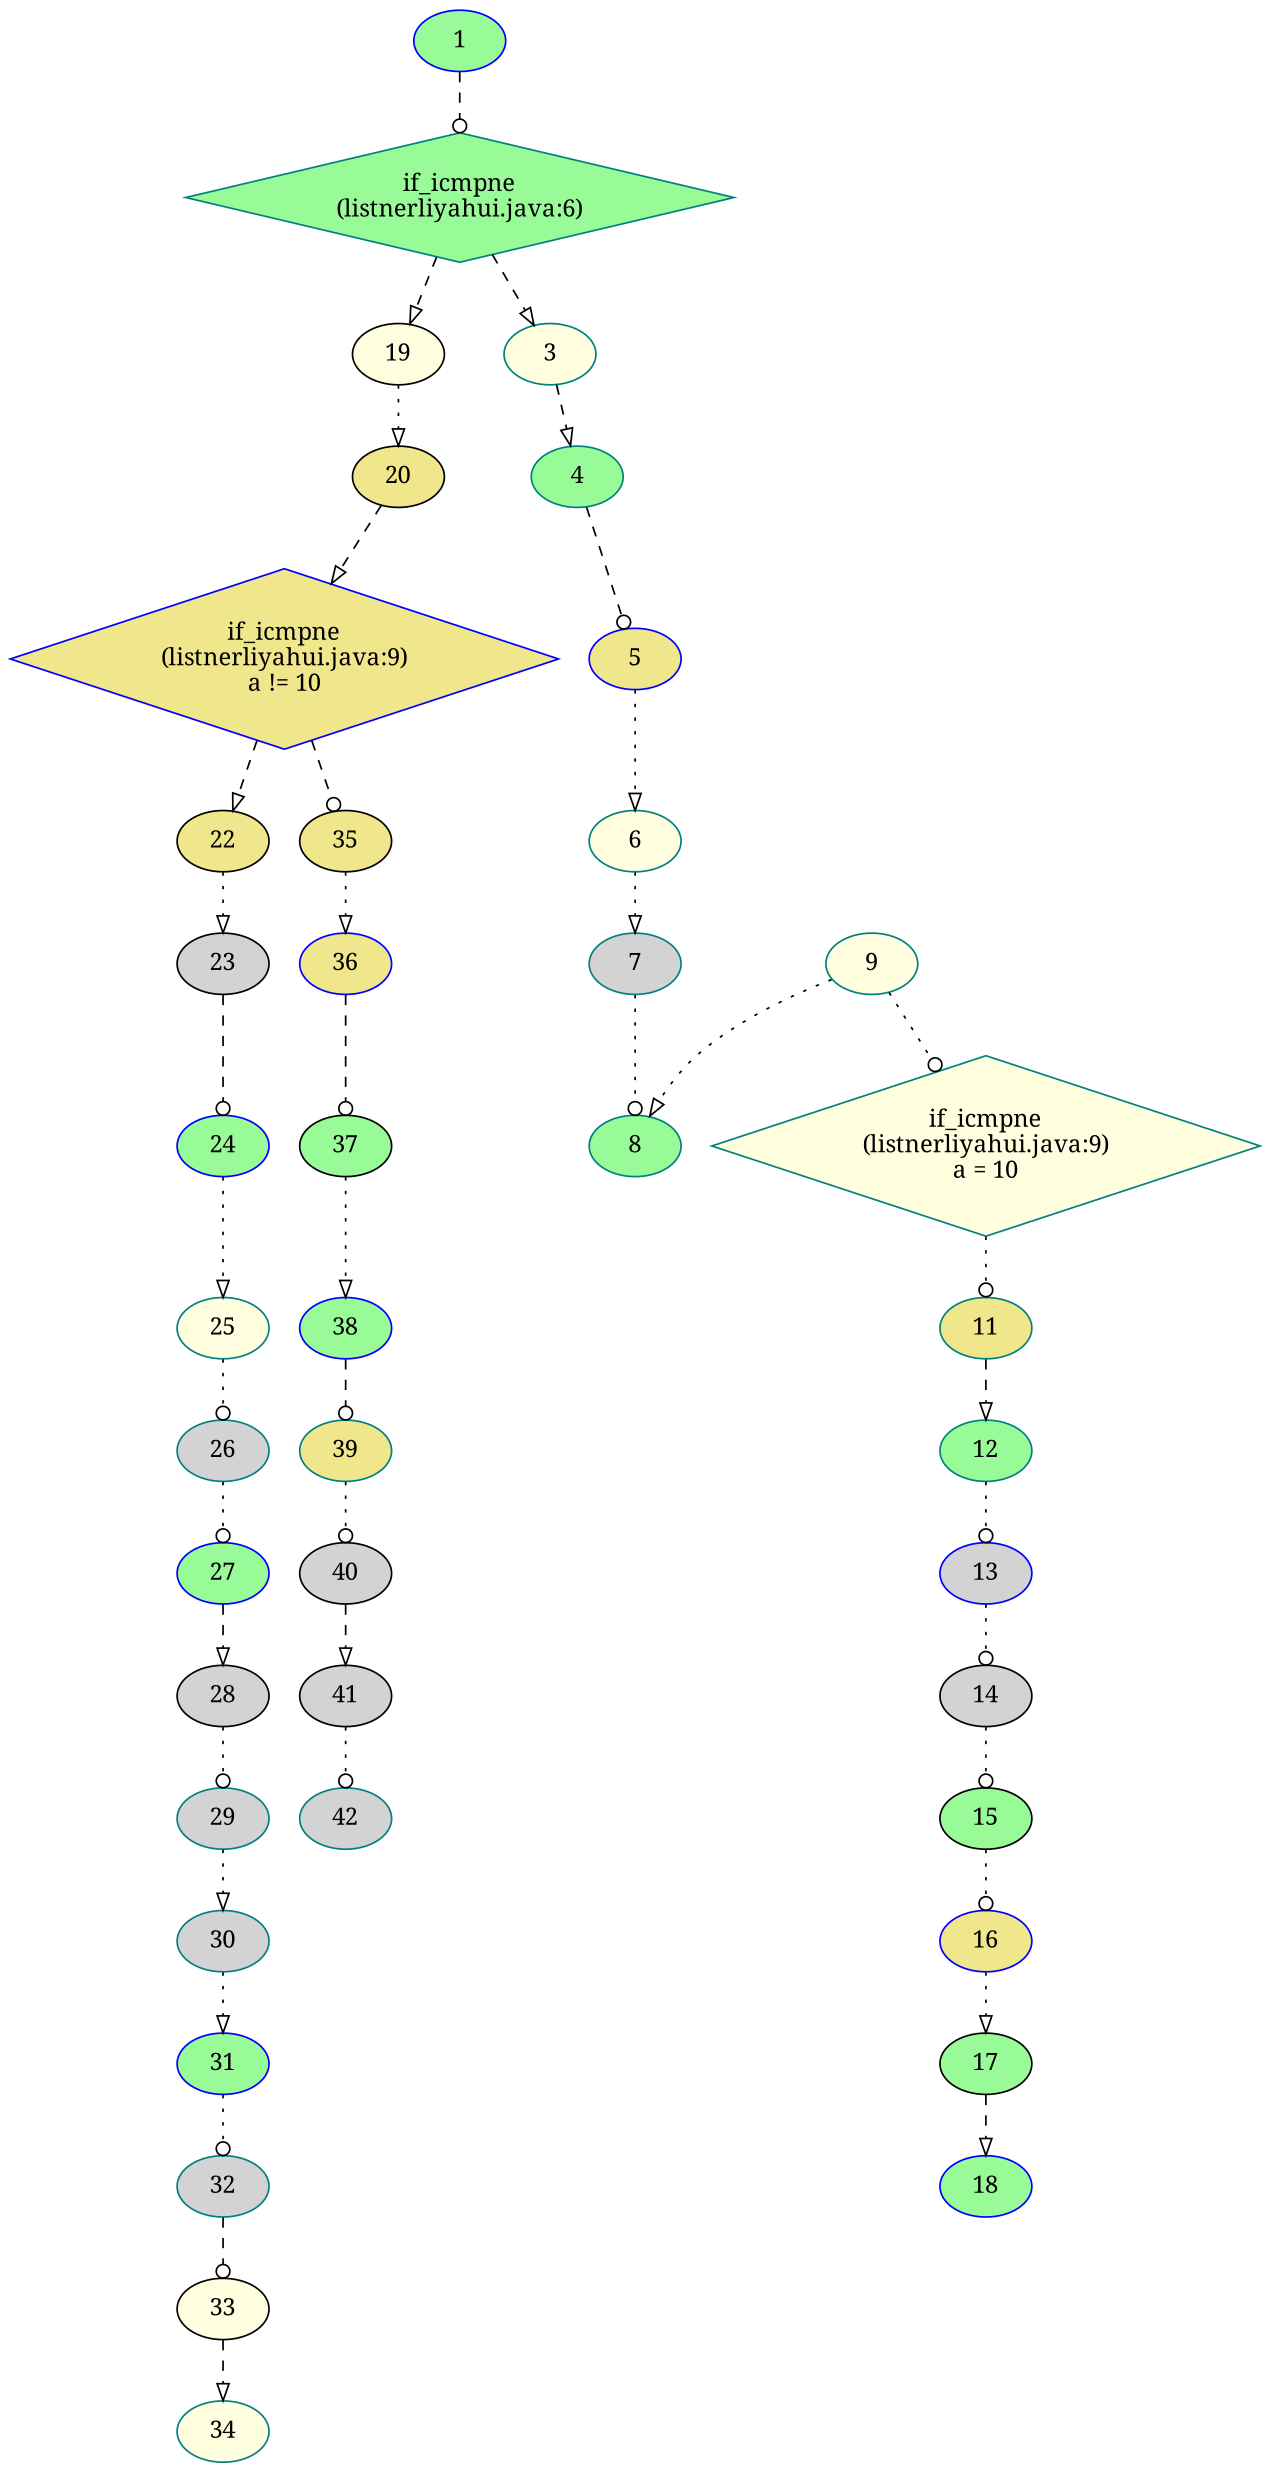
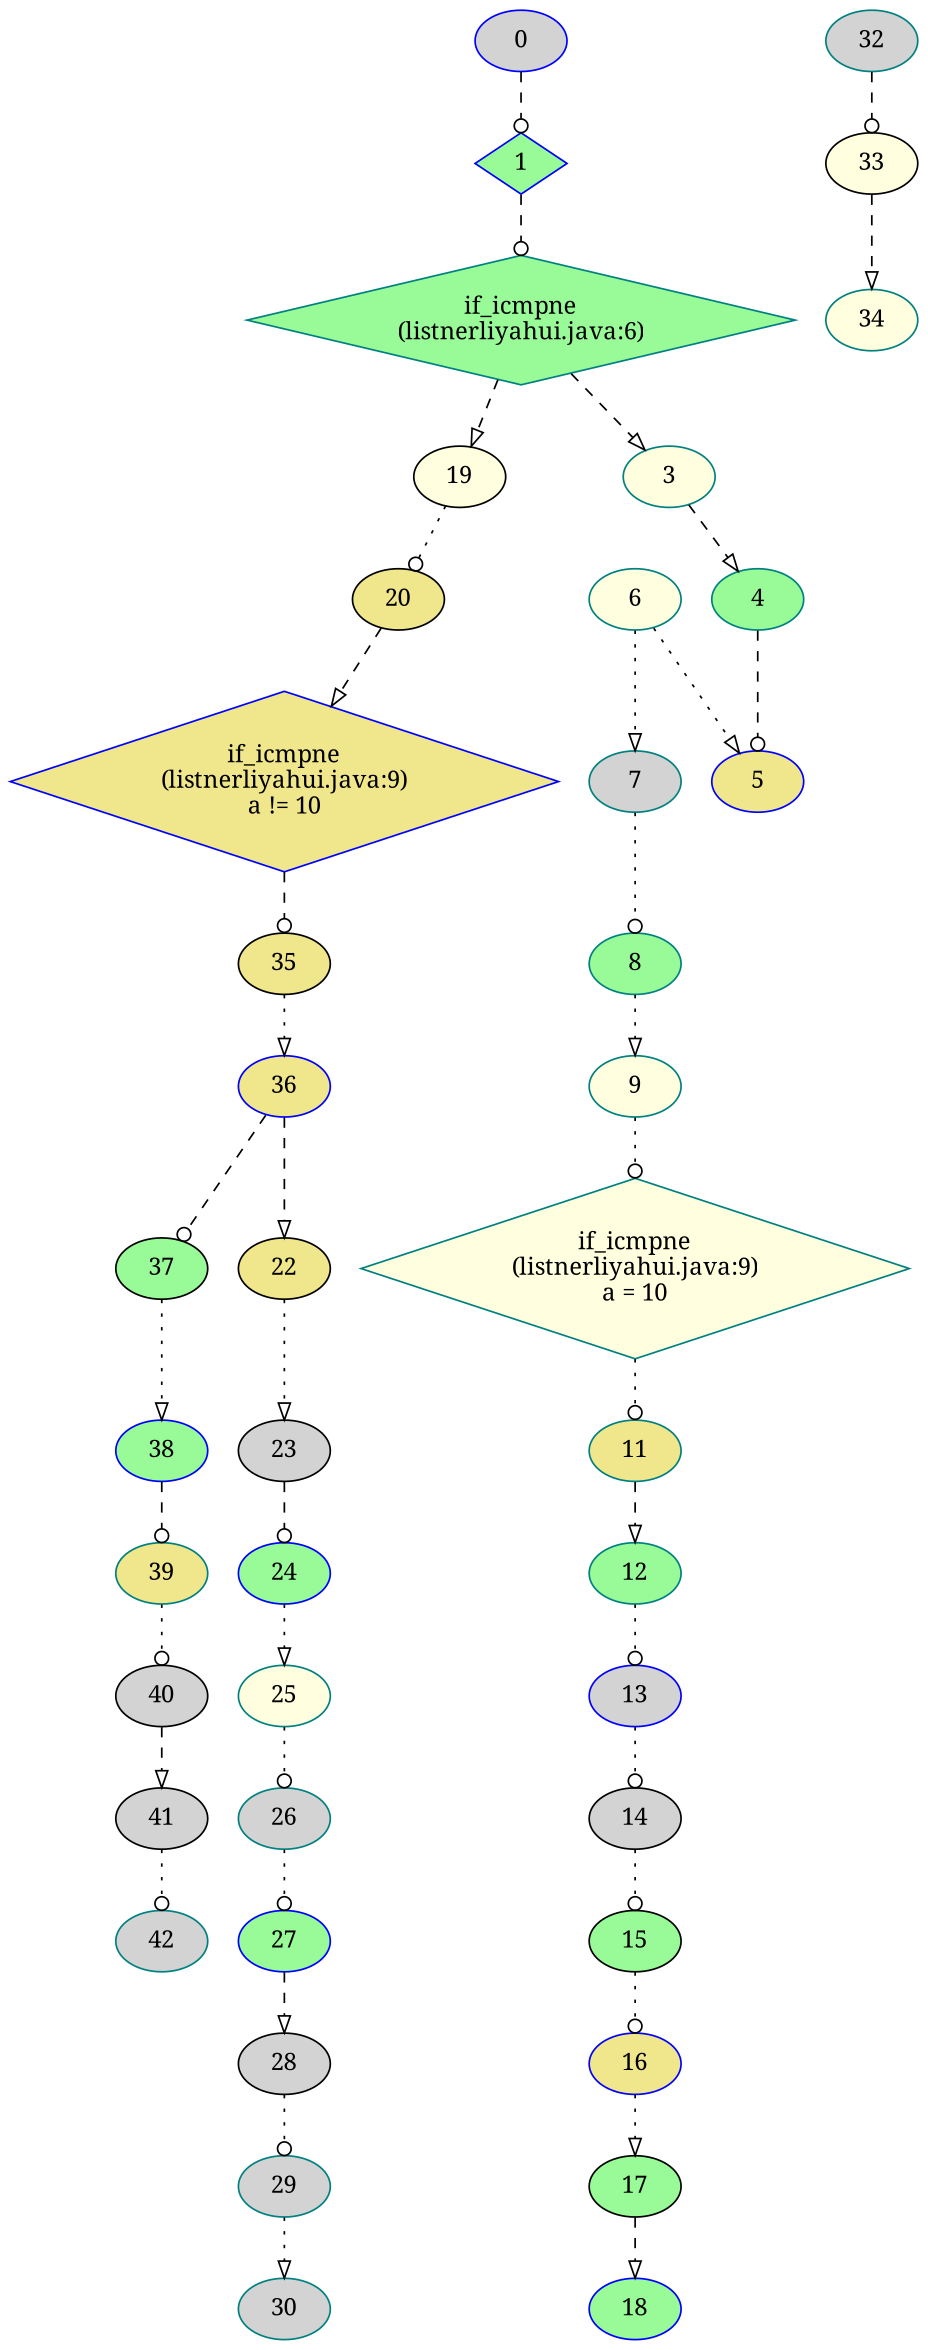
  digraph {
    fontname="Noto Serif"
    node [color=teal fillcolor=lightgrey fontname="Noto Serif" style=filled]
    edge [arrowhead=onormal fontname="Noto Serif" style=dotted]
    22 [color=black fillcolor=khaki]
    23 [color=black]
    24 [color=blue fillcolor=palegreen]
    25 [fillcolor=lightyellow]
    26
    27 [color=blue fillcolor=palegreen]
    28 [color=black]
    29
    30
-   31 [color=blue fillcolor=palegreen]
    32
    33 [color=black fillcolor=lightyellow]
    n13 [fillcolor=lightyellow label="if_icmpne\n(listnerliyahui.java:9)\na = 10" shape=diamond]
    11 [fillcolor=khaki]
    12 [fillcolor=palegreen]
    34 [fillcolor=lightyellow]
    13 [color=blue]
    14 [color=black]
    15 [color=black fillcolor=palegreen]
    35 [color=black fillcolor=khaki]
    36 [color=blue fillcolor=khaki]
    37 [color=black fillcolor=palegreen]
    16 [color=blue fillcolor=khaki]
    38 [color=blue fillcolor=palegreen]
    17 [color=black fillcolor=palegreen]
    39 [fillcolor=khaki]
    18 [color=blue fillcolor=palegreen]
    40 [color=black]
    41 [color=black]
    19 [color=black fillcolor=lightyellow]
    20 [color=black fillcolor=khaki]
    n32 [color=blue fillcolor=khaki label="if_icmpne\n(listnerliyahui.java:9)\na != 10" shape=diamond]
-   1 [color=blue fillcolor=palegreen]
+   0 [color=blue]
+   1 [color=blue fillcolor=palegreen shape=diamond]
    n35 [fillcolor=palegreen label="if_icmpne\n(listnerliyahui.java:6)\n" shape=diamond]
    3 [fillcolor=lightyellow]
    4 [fillcolor=palegreen]
    5 [color=blue fillcolor=khaki]
    6 [fillcolor=lightyellow]
    7
    8 [fillcolor=palegreen]
    9 [fillcolor=lightyellow]
    42
    22 -> 23
    23 -> 24 [arrowhead=odot style=dashed]
    24 -> 25
    25 -> 26 [arrowhead=odot]
    26 -> 27 [arrowhead=odot]
    27 -> 28 [style=dashed]
    28 -> 29 [arrowhead=odot]
    29 -> 30
-   30 -> 31
-   31 -> 32 [arrowhead=odot]
    32 -> 33 [arrowhead=odot style=dashed]
    33 -> 34 [style=dashed]
    n13 -> 11 [arrowhead=odot]
    11 -> 12 [style=dashed]
    12 -> 13 [arrowhead=odot]
    13 -> 14 [arrowhead=odot]
    14 -> 15 [arrowhead=odot]
    15 -> 16 [arrowhead=odot]
    35 -> 36
    36 -> 37 [arrowhead=odot style=dashed]
    37 -> 38
    16 -> 17
    38 -> 39 [arrowhead=odot style=dashed]
    17 -> 18 [style=dashed]
    39 -> 40 [arrowhead=odot]
    40 -> 41 [style=dashed]
    41 -> 42 [arrowhead=odot]
-   19 -> 20
+   19 -> 20 [arrowhead=odot]
    20 -> n32 [style=dashed]
-   n32 -> 22 [style=dashed]
+   36 -> 22 [style=dashed]
    n32 -> 35 [arrowhead=odot style=dashed]
+   0 -> 1 [arrowhead=odot style=dashed]
    1 -> n35 [arrowhead=odot style=dashed]
    n35 -> 19 [style=dashed]
    n35 -> 3 [style=dashed]
    3 -> 4 [style=dashed]
    4 -> 5 [arrowhead=odot style=dashed]
-   5 -> 6
+   6 -> 5
    6 -> 7
    7 -> 8 [arrowhead=odot]
-   9 -> 8
+   8 -> 9
    9 -> n13 [arrowhead=odot]
  }
